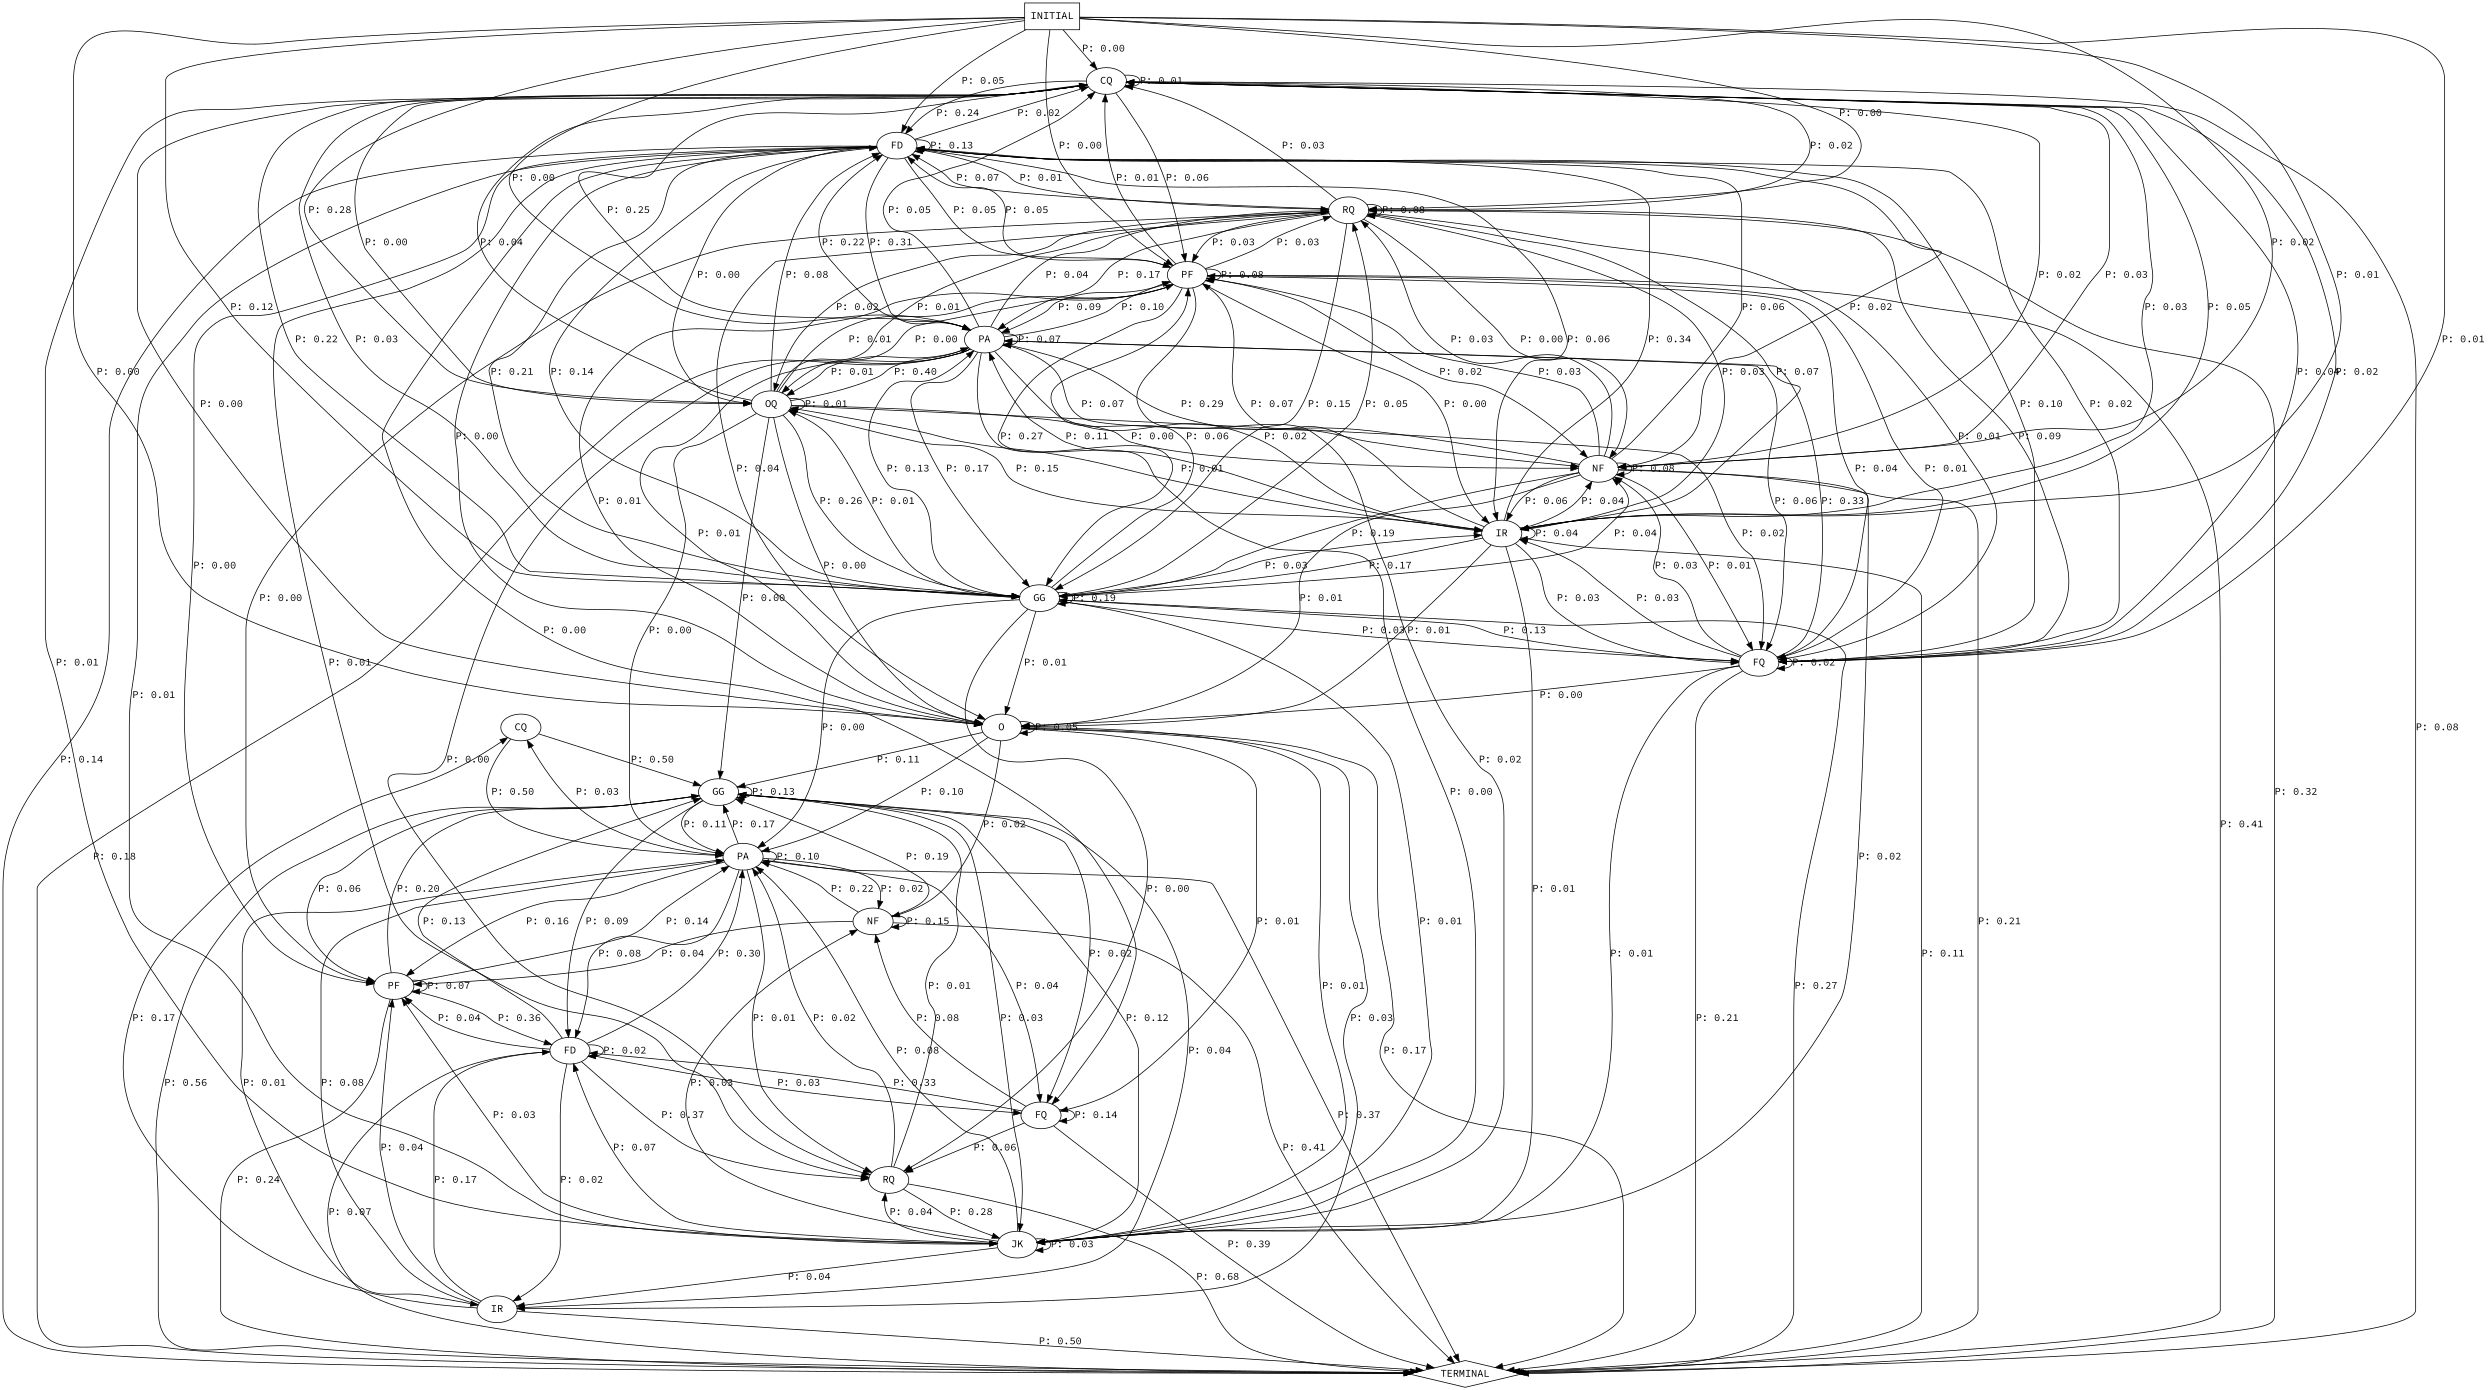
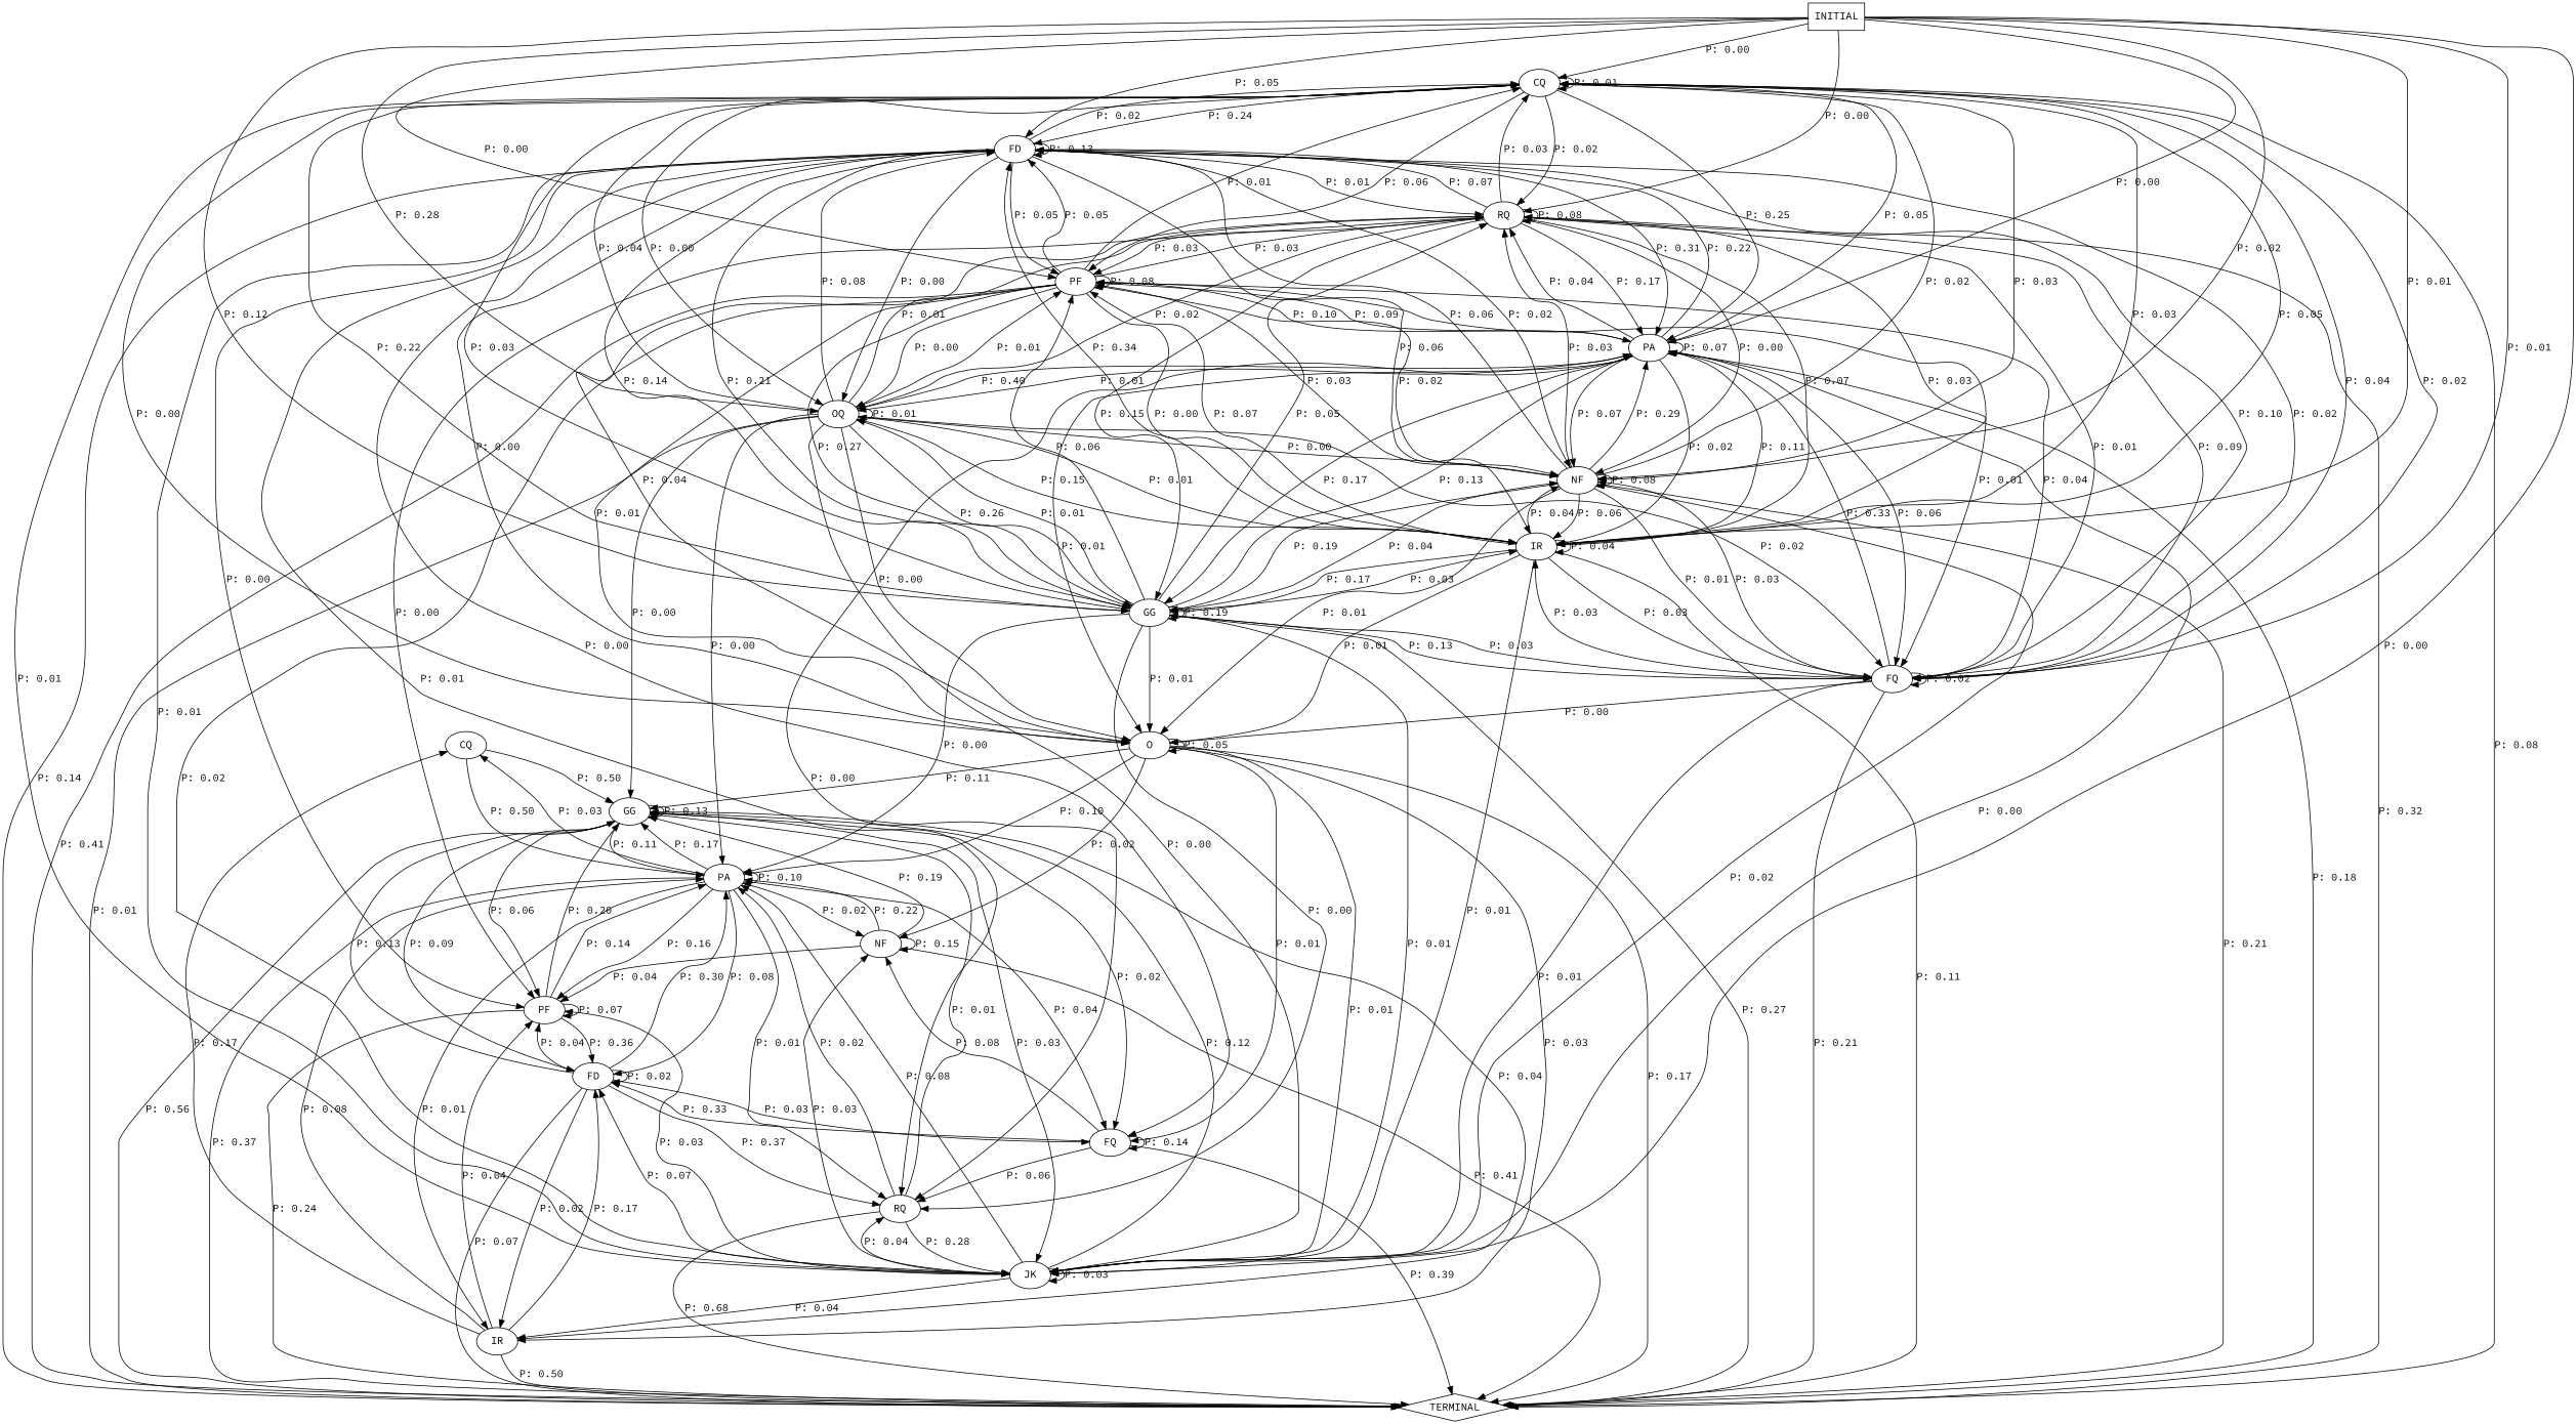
  digraph {
    fontname="Source Code Pro"
    node [fontname="Source Code Pro"]
    edge [fontname="Source Code Pro"]
    n1 [label=CQ]
    n2 [label=GG]
    n3 [label=PA]
    n4 [label=JK]
    n5 [label=TERMINAL shape=diamond]
    n6 [label=FD]
    n7 [label=FQ]
    n8 [label=PF]
    n9 [label=IR]
    n10 [label=RQ]
    n11 [label=NF]
    n12 [label=CQ]
    n13 [label=FD]
    n14 [label=FQ]
    n15 [label=GG]
    n16 [label=IR]
    n17 [label=NF]
    n18 [label=O]
    n19 [label=OQ]
    n20 [label=PA]
    n21 [label=PF]
    n22 [label=RQ]
    n23 [label=INITIAL shape=box]
    n1 -> n2 [label="P: 0.50"]
    n1 -> n3 [label="P: 0.50"]
    n2 -> n2 [label="P: 0.13"]
    n2 -> n3 [label="P: 0.11"]
    n2 -> n4 [label="P: 0.03"]
    n2 -> n5 [label="P: 0.56"]
    n2 -> n6 [label="P: 0.09"]
    n2 -> n7 [label="P: 0.02"]
    n2 -> n8 [label="P: 0.06"]
    n3 -> n1 [label="P: 0.03"]
    n3 -> n2 [label="P: 0.17"]
    n3 -> n3 [label="P: 0.10"]
    n3 -> n5 [label="P: 0.37"]
    n3 -> n6 [label="P: 0.08"]
    n3 -> n7 [label="P: 0.04"]
    n3 -> n8 [label="P: 0.16"]
    n3 -> n9 [label="P: 0.01"]
    n3 -> n10 [label="P: 0.01"]
    n3 -> n11 [label="P: 0.02"]
    n4 -> n2 [label="P: 0.12"]
    n4 -> n3 [label="P: 0.08"]
    n4 -> n4 [label="P: 0.03"]
    n4 -> n6 [label="P: 0.07"]
    n4 -> n8 [label="P: 0.03"]
    n4 -> n9 [label="P: 0.04"]
    n4 -> n10 [label="P: 0.04"]
    n4 -> n11 [label="P: 0.03"]
    n6 -> n2 [label="P: 0.13"]
    n6 -> n3 [label="P: 0.30"]
    n6 -> n5 [label="P: 0.07"]
    n6 -> n6 [label="P: 0.02"]
    n6 -> n7 [label="P: 0.03"]
    n6 -> n8 [label="P: 0.04"]
    n6 -> n9 [label="P: 0.02"]
    n6 -> n10 [label="P: 0.37"]
    n7 -> n5 [label="P: 0.39"]
    n7 -> n6 [label="P: 0.33"]
    n7 -> n7 [label="P: 0.14"]
    n7 -> n10 [label="P: 0.06"]
    n7 -> n11 [label="P: 0.08"]
    n8 -> n2 [label="P: 0.20"]
    n8 -> n3 [label="P: 0.14"]
    n8 -> n5 [label="P: 0.24"]
    n8 -> n6 [label="P: 0.36"]
    n8 -> n8 [label="P: 0.07"]
    n9 -> n1 [label="P: 0.17"]
    n9 -> n2 [label="P: 0.04"]
    n9 -> n3 [label="P: 0.08"]
    n9 -> n5 [label="P: 0.50"]
    n9 -> n6 [label="P: 0.17"]
    n9 -> n8 [label="P: 0.04"]
    n10 -> n2 [label="P: 0.01"]
    n10 -> n3 [label="P: 0.02"]
    n10 -> n4 [label="P: 0.28"]
    n10 -> n5 [label="P: 0.68"]
    n11 -> n2 [label="P: 0.19"]
    n11 -> n3 [label="P: 0.22"]
    n11 -> n5 [label="P: 0.41"]
    n11 -> n8 [label="P: 0.04"]
    n11 -> n11 [label="P: 0.15"]
    n12 -> n4 [label="P: 0.01"]
    n12 -> n5 [label="P: 0.08"]
    n12 -> n12 [label="P: 0.01"]
    n12 -> n13 [label="P: 0.24"]
    n12 -> n14 [label="P: 0.04"]
    n12 -> n15 [label="P: 0.22"]
    n12 -> n16 [label="P: 0.03"]
    n12 -> n17 [label="P: 0.03"]
    n12 -> n18 [label="P: 0.00"]
    n12 -> n19 [label="P: 0.00"]
    n12 -> n20 [label="P: 0.25"]
    n12 -> n21 [label="P: 0.06"]
    n12 -> n22 [label="P: 0.02"]
    n13 -> n4 [label="P: 0.01"]
    n13 -> n5 [label="P: 0.14"]
    n13 -> n7 [label="P: 0.00"]
    n13 -> n8 [label="P: 0.00"]
    n13 -> n10 [label="P: 0.01"]
    n13 -> n12 [label="P: 0.02"]
    n13 -> n13 [label="P: 0.13"]
    n13 -> n14 [label="P: 0.02"]
    n13 -> n15 [label="P: 0.21"]
    n13 -> n16 [label="P: 0.06"]
    n13 -> n17 [label="P: 0.02"]
    n13 -> n18 [label="P: 0.00"]
    n13 -> n19 [label="P: 0.00"]
    n13 -> n20 [label="P: 0.31"]
    n13 -> n21 [label="P: 0.05"]
    n13 -> n22 [label="P: 0.01"]
    n14 -> n4 [label="P: 0.01"]
    n14 -> n5 [label="P: 0.21"]
    n14 -> n12 [label="P: 0.02"]
    n14 -> n13 [label="P: 0.10"]
    n14 -> n14 [label="P: 0.02"]
    n14 -> n15 [label="P: 0.13"]
    n14 -> n16 [label="P: 0.03"]
    n14 -> n17 [label="P: 0.03"]
    n14 -> n18 [label="P: 0.00"]
    n14 -> n20 [label="P: 0.33"]
    n14 -> n21 [label="P: 0.04"]
    n14 -> n22 [label="P: 0.09"]
    n15 -> n3 [label="P: 0.00"]
    n15 -> n4 [label="P: 0.01"]
    n15 -> n5 [label="P: 0.27"]
    n15 -> n10 [label="P: 0.00"]
    n15 -> n12 [label="P: 0.03"]
    n15 -> n13 [label="P: 0.14"]
    n15 -> n14 [label="P: 0.03"]
    n15 -> n15 [label="P: 0.19"]
    n15 -> n16 [label="P: 0.03"]
    n15 -> n17 [label="P: 0.04"]
    n15 -> n18 [label="P: 0.01"]
    n15 -> n19 [label="P: 0.01"]
    n15 -> n20 [label="P: 0.13"]
    n15 -> n21 [label="P: 0.06"]
    n15 -> n22 [label="P: 0.05"]
    n16 -> n4 [label="P: 0.01"]
    n16 -> n5 [label="P: 0.11"]
    n16 -> n12 [label="P: 0.05"]
    n16 -> n13 [label="P: 0.34"]
    n16 -> n14 [label="P: 0.03"]
    n16 -> n15 [label="P: 0.17"]
    n16 -> n16 [label="P: 0.04"]
    n16 -> n17 [label="P: 0.04"]
    n16 -> n18 [label="P: 0.01"]
    n16 -> n19 [label="P: 0.01"]
    n16 -> n20 [label="P: 0.11"]
    n16 -> n21 [label="P: 0.07"]
    n16 -> n22 [label="P: 0.03"]
    n17 -> n4 [label="P: 0.02"]
    n17 -> n5 [label="P: 0.21"]
    n17 -> n12 [label="P: 0.02"]
    n17 -> n13 [label="P: 0.06"]
    n17 -> n14 [label="P: 0.01"]
    n17 -> n15 [label="P: 0.19"]
    n17 -> n16 [label="P: 0.06"]
    n17 -> n17 [label="P: 0.08"]
    n17 -> n18 [label="P: 0.01"]
    n17 -> n20 [label="P: 0.29"]
    n17 -> n21 [label="P: 0.03"]
    n17 -> n22 [label="P: 0.03"]
    n18 -> n2 [label="P: 0.11"]
    n18 -> n3 [label="P: 0.10"]
    n18 -> n4 [label="P: 0.01"]
    n18 -> n5 [label="P: 0.17"]
    n18 -> n7 [label="P: 0.01"]
    n18 -> n9 [label="P: 0.03"]
    n18 -> n11 [label="P: 0.02"]
    n18 -> n18 [label="P: 0.05"]
    n19 -> n2 [label="P: 0.00"]
    n19 -> n3 [label="P: 0.00"]
+   n19 -> n4 [label="P: 0.00"]
+   n19 -> n5 [label="P: 0.01"]
    n19 -> n12 [label="P: 0.04"]
    n19 -> n13 [label="P: 0.08"]
    n19 -> n14 [label="P: 0.02"]
    n19 -> n15 [label="P: 0.26"]
    n19 -> n16 [label="P: 0.15"]
    n19 -> n17 [label="P: 0.00"]
    n19 -> n18 [label="P: 0.00"]
    n19 -> n19 [label="P: 0.01"]
    n19 -> n20 [label="P: 0.40"]
    n19 -> n21 [label="P: 0.01"]
    n19 -> n22 [label="P: 0.01"]
    n20 -> n4 [label="P: 0.00"]
    n20 -> n5 [label="P: 0.18"]
    n20 -> n10 [label="P: 0.00"]
    n20 -> n12 [label="P: 0.05"]
    n20 -> n13 [label="P: 0.22"]
    n20 -> n14 [label="P: 0.06"]
    n20 -> n15 [label="P: 0.17"]
    n20 -> n16 [label="P: 0.02"]
    n20 -> n17 [label="P: 0.07"]
    n20 -> n18 [label="P: 0.01"]
    n20 -> n19 [label="P: 0.01"]
    n20 -> n20 [label="P: 0.07"]
    n20 -> n21 [label="P: 0.10"]
    n20 -> n22 [label="P: 0.04"]
    n21 -> n4 [label="P: 0.02"]
    n21 -> n5 [label="P: 0.41"]
    n21 -> n12 [label="P: 0.01"]
    n21 -> n13 [label="P: 0.05"]
    n21 -> n14 [label="P: 0.01"]
    n21 -> n15 [label="P: 0.27"]
    n21 -> n16 [label="P: 0.00"]
    n21 -> n17 [label="P: 0.02"]
    n21 -> n18 [label="P: 0.01"]
    n21 -> n19 [label="P: 0.00"]
    n21 -> n20 [label="P: 0.09"]
    n21 -> n21 [label="P: 0.08"]
    n21 -> n22 [label="P: 0.03"]
    n22 -> n5 [label="P: 0.32"]
    n22 -> n8 [label="P: 0.00"]
    n22 -> n12 [label="P: 0.03"]
    n22 -> n13 [label="P: 0.07"]
    n22 -> n14 [label="P: 0.01"]
    n22 -> n15 [label="P: 0.15"]
    n22 -> n16 [label="P: 0.07"]
    n22 -> n17 [label="P: 0.00"]
    n22 -> n18 [label="P: 0.04"]
    n22 -> n19 [label="P: 0.02"]
    n22 -> n20 [label="P: 0.17"]
    n22 -> n21 [label="P: 0.03"]
    n22 -> n22 [label="P: 0.08"]
-   n23 -> n18 [label="P: 0.00"]
+   n23 -> n4 [label="P: 0.00"]
    n23 -> n12 [label="P: 0.00"]
    n23 -> n13 [label="P: 0.05"]
    n23 -> n14 [label="P: 0.01"]
    n23 -> n15 [label="P: 0.12"]
    n23 -> n16 [label="P: 0.01"]
    n23 -> n17 [label="P: 0.02"]
    n23 -> n19 [label="P: 0.28"]
    n23 -> n20 [label="P: 0.00"]
    n23 -> n21 [label="P: 0.00"]
    n23 -> n22 [label="P: 0.00"]
  }
